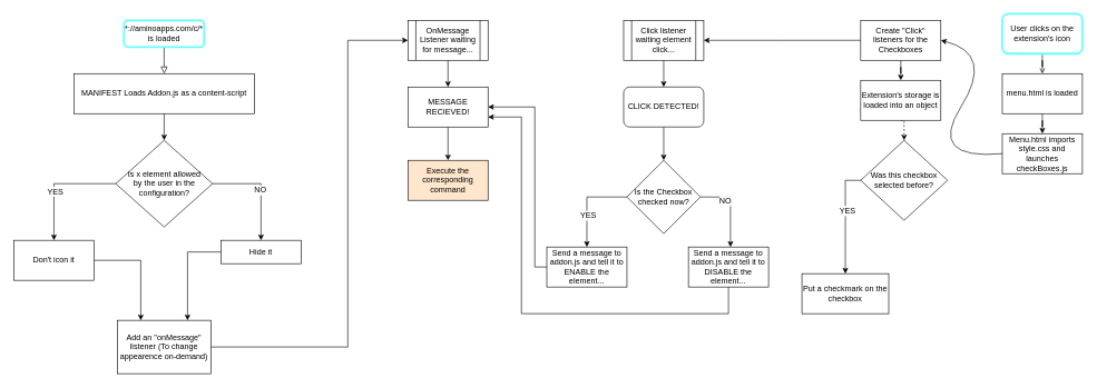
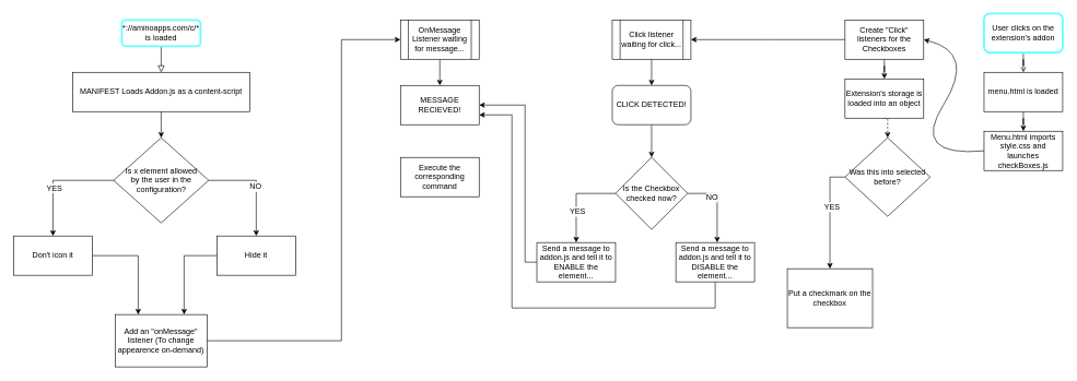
  <mxCell id="0" />
  <mxCell id="1" parent="0" />
  <mxCell id="2" value="" style="rounded=0;html=1;jettySize=auto;orthogonalLoop=1;fontSize=11;endArrow=block;endFill=0;endSize=8;strokeWidth=1;shadow=0;labelBackgroundColor=none;edgeStyle=orthogonalEdgeStyle;" parent="1" source="3" edge="1"><mxGeometry relative="1" as="geometry"><mxPoint x="245" y="110" as="targetPoint" /></mxGeometry></mxCell>
  <mxCell id="3" value="&lt;div&gt;*://aminoapps.com/c/* is loaded&lt;/div&gt;" style="rounded=1;whiteSpace=wrap;html=1;fontSize=12;glass=0;strokeWidth=3;shadow=0;fillColor=none;strokeColor=#66FFFF;" parent="1" vertex="1"><mxGeometry x="185" width="120" height="40" as="geometry" y="30" /></mxCell>
  <mxCell id="4" value="&lt;div&gt;MANIFEST Loads Addon.js as a content-script&lt;/div&gt;" style="rounded=0;whiteSpace=wrap;html=1;" vertex="1" parent="1"><mxGeometry x="110" y="110" width="270" height="60" as="geometry" /></mxCell>
  <mxCell id="5" style="edgeStyle=orthogonalEdgeStyle;rounded=0;orthogonalLoop=1;jettySize=auto;html=1;exitX=1;exitY=0.5;exitDx=0;exitDy=0;entryX=0.5;entryY=0;entryDx=0;entryDy=0;" edge="1" parent="1" source="9" target="14"><mxGeometry relative="1" as="geometry" /></mxCell>
  <mxCell id="6" value="&lt;div&gt;NO&lt;/div&gt;" style="text;html=1;align=center;verticalAlign=middle;resizable=0;points=[];labelBackgroundColor=#ffffff;" vertex="1" connectable="0" parent="5"><mxGeometry x="-0.117" y="-9" relative="1" as="geometry"><mxPoint x="1" as="offset" /></mxGeometry></mxCell>
  <mxCell id="7" style="edgeStyle=orthogonalEdgeStyle;rounded=0;orthogonalLoop=1;jettySize=auto;html=1;exitX=0;exitY=0.5;exitDx=0;exitDy=0;entryX=0.5;entryY=0;entryDx=0;entryDy=0;" edge="1" parent="1" source="9" target="12"><mxGeometry relative="1" as="geometry" /></mxCell>
  <mxCell id="8" value="YES" style="text;html=1;align=center;verticalAlign=middle;resizable=0;points=[];labelBackgroundColor=#ffffff;" vertex="1" connectable="0" parent="7"><mxGeometry x="0.031" y="11" relative="1" as="geometry"><mxPoint x="1" as="offset" /></mxGeometry></mxCell>
  <mxCell id="9" value="&lt;div&gt;Is x element allowed&lt;/div&gt;&lt;div&gt; by the user in the configuration?&lt;/div&gt;" style="rhombus;whiteSpace=wrap;html=1;" vertex="1" parent="1"><mxGeometry x="172.5" y="210" width="145" height="130" as="geometry" /></mxCell>
  <mxCell id="10" value="" style="endArrow=classic;html=1;entryX=0.5;entryY=0;entryDx=0;entryDy=0;exitX=0.5;exitY=1;exitDx=0;exitDy=0;" edge="1" parent="1" source="4" target="9"><mxGeometry width="50" height="50" relative="1" as="geometry"><mxPoint x="210" y="220" as="sourcePoint" /><mxPoint x="260" y="170" as="targetPoint" /></mxGeometry></mxCell>
  <mxCell id="11" style="edgeStyle=orthogonalEdgeStyle;rounded=0;orthogonalLoop=1;jettySize=auto;html=1;exitX=1;exitY=0.5;exitDx=0;exitDy=0;entryX=0.25;entryY=0;entryDx=0;entryDy=0;" edge="1" parent="1" source="12" target="16"><mxGeometry relative="1" as="geometry"><mxPoint x="240" y="480" as="targetPoint" /></mxGeometry></mxCell>
  <mxCell id="12" value="&lt;div&gt;Don't icon it&lt;/div&gt;" style="rounded=0;whiteSpace=wrap;html=1;" vertex="1" parent="1"><mxGeometry x="20" y="360" width="120" height="60" as="geometry" /></mxCell>
  <mxCell id="13" style="edgeStyle=orthogonalEdgeStyle;rounded=0;orthogonalLoop=1;jettySize=auto;html=1;exitX=0;exitY=0.5;exitDx=0;exitDy=0;entryX=0.75;entryY=0;entryDx=0;entryDy=0;" edge="1" parent="1" source="14" target="16"><mxGeometry relative="1" as="geometry" /></mxCell>
- <mxCell id="14" value="&lt;div&gt;Hide it&lt;/div&gt;" style="rounded=0;whiteSpace=wrap;html=1;" vertex="1" parent="1"><mxGeometry x="330" y="360" width="120" height="35" as="geometry" /></mxCell>
+ <mxCell id="14" value="&lt;div&gt;Hide it&lt;/div&gt;" style="rounded=0;whiteSpace=wrap;html=1;" vertex="1" parent="1"><mxGeometry x="330" y="360" width="120" height="60" as="geometry" /></mxCell>
  <mxCell id="15" style="edgeStyle=orthogonalEdgeStyle;rounded=0;orthogonalLoop=1;jettySize=auto;html=1;exitX=1;exitY=0.5;exitDx=0;exitDy=0;entryX=0;entryY=0.5;entryDx=0;entryDy=0;" edge="1" parent="1" source="16" target="35"><mxGeometry relative="1" as="geometry"><Array as="points"><mxPoint x="520" y="520" /><mxPoint x="520" y="60" /></Array></mxGeometry></mxCell>
  <mxCell id="16" value="&lt;div&gt;Add an &quot;onMessage&quot; listener (To change appearence on-demand)&lt;br&gt;&lt;/div&gt;" style="rounded=0;whiteSpace=wrap;html=1;" vertex="1" parent="1"><mxGeometry x="175" y="480" width="140" height="80" as="geometry" /></mxCell>
  <mxCell id="17" style="edgeStyle=orthogonalEdgeStyle;rounded=0;orthogonalLoop=1;jettySize=auto;html=1;exitX=0.5;exitY=1;exitDx=0;exitDy=0;endArrow=open;" edge="1" parent="1" source="18" target="20"><mxGeometry relative="1" as="geometry"><mxPoint x="1560" y="120" as="targetPoint" /></mxGeometry></mxCell>
- <mxCell id="18" value="&lt;div&gt;User clicks on the extension's icon&lt;/div&gt;" style="rounded=1;whiteSpace=wrap;html=1;strokeColor=#66FFFF;strokeWidth=3;" vertex="1" parent="1"><mxGeometry x="1500" y="20" width="120" height="60" as="geometry" /></mxCell>
+ <mxCell id="18" value="&lt;div&gt;User clicks on the extension's addon&lt;/div&gt;" style="rounded=1;whiteSpace=wrap;html=1;strokeColor=#66FFFF;strokeWidth=3;" vertex="1" parent="1"><mxGeometry x="1500" y="20" width="120" height="60" as="geometry" /></mxCell>
  <mxCell id="19" style="edgeStyle=orthogonalEdgeStyle;rounded=0;orthogonalLoop=1;jettySize=auto;html=1;exitX=0.5;exitY=1;exitDx=0;exitDy=0;" edge="1" parent="1" source="20" target="21"><mxGeometry relative="1" as="geometry"><mxPoint x="1560" y="190" as="targetPoint" /></mxGeometry></mxCell>
  <mxCell id="20" value="menu.html is loaded" style="rounded=0;whiteSpace=wrap;html=1;" vertex="1" parent="1"><mxGeometry x="1500" y="110" width="120" height="60" as="geometry" /></mxCell>
  <mxCell id="21" value="&lt;div&gt;Menu.html imports style.css and launches checkBoxes.js&lt;/div&gt;" style="rounded=0;whiteSpace=wrap;html=1;" vertex="1" parent="1"><mxGeometry x="1500" y="200" width="120" height="60" as="geometry" /></mxCell>
  <mxCell id="22" value="" style="curved=1;endArrow=classic;html=1;exitX=0;exitY=0.5;exitDx=0;exitDy=0;" edge="1" parent="1" source="21"><mxGeometry width="50" height="50" relative="1" as="geometry"><mxPoint x="1538" y="240" as="sourcePoint" /><mxPoint x="1408" y="60" as="targetPoint" /><Array as="points"><mxPoint x="1388" y="240" /><mxPoint x="1488" y="80" /></Array></mxGeometry></mxCell>
  <mxCell id="23" style="edgeStyle=orthogonalEdgeStyle;rounded=0;orthogonalLoop=1;jettySize=auto;html=1;exitX=0.5;exitY=1;exitDx=0;exitDy=0;" edge="1" parent="1" source="25" target="27"><mxGeometry relative="1" as="geometry"><mxPoint x="1348" y="120" as="targetPoint" /></mxGeometry></mxCell>
  <mxCell id="24" style="edgeStyle=orthogonalEdgeStyle;rounded=0;orthogonalLoop=1;jettySize=auto;html=1;exitX=0;exitY=0.5;exitDx=0;exitDy=0;" edge="1" parent="1" source="25"><mxGeometry relative="1" as="geometry"><mxPoint x="1053" y="60" as="targetPoint" /></mxGeometry></mxCell>
  <mxCell id="25" value="&lt;div&gt;Create &quot;Click&quot; listeners for the Checkboxes&lt;/div&gt;" style="rounded=0;whiteSpace=wrap;html=1;" vertex="1" parent="1"><mxGeometry x="1288" width="120" height="60" as="geometry" y="30" /></mxCell>
  <mxCell id="26" style="edgeStyle=orthogonalEdgeStyle;rounded=0;orthogonalLoop=1;jettySize=auto;html=1;exitX=0.5;exitY=1;exitDx=0;exitDy=0;entryX=0.5;entryY=0;entryDx=0;entryDy=0;dashed=1;" edge="1" parent="1" source="27" target="30"><mxGeometry relative="1" as="geometry"><mxPoint x="1370" y="200" as="targetPoint" /></mxGeometry></mxCell>
  <mxCell id="27" value="Extension's storage is loaded into an object" style="rounded=0;whiteSpace=wrap;html=1;" vertex="1" parent="1"><mxGeometry x="1288" y="120" width="120" height="60" as="geometry" /></mxCell>
  <mxCell id="28" style="edgeStyle=orthogonalEdgeStyle;rounded=0;orthogonalLoop=1;jettySize=auto;html=1;exitX=0;exitY=0.5;exitDx=0;exitDy=0;entryX=0.5;entryY=0;entryDx=0;entryDy=0;" edge="1" parent="1" source="30" target="31"><mxGeometry relative="1" as="geometry"><mxPoint x="1280" y="380" as="targetPoint" /></mxGeometry></mxCell>
  <mxCell id="29" value="&lt;div&gt;YES&lt;/div&gt;" style="text;html=1;align=center;verticalAlign=middle;resizable=0;points=[];labelBackgroundColor=#ffffff;" vertex="1" connectable="0" parent="28"><mxGeometry x="-0.164" y="2" relative="1" as="geometry"><mxPoint as="offset" /></mxGeometry></mxCell>
- <mxCell id="30" value="Was this checkbox selected before?" style="rhombus;whiteSpace=wrap;html=1;" vertex="1" parent="1"><mxGeometry x="1288" y="210" width="130" height="120" as="geometry" /></mxCell>
- <mxCell id="31" value="&lt;div&gt;Put a checkmark on the checkbox&lt;/div&gt;" style="rounded=0;whiteSpace=wrap;html=1;" vertex="1" parent="1"><mxGeometry x="1200" y="410" width="130" height="60" as="geometry" /></mxCell>
+ <mxCell id="30" value="Was this into selected before?" style="rhombus;whiteSpace=wrap;html=1;" vertex="1" parent="1"><mxGeometry x="1288" y="210" width="130" height="120" as="geometry" /></mxCell>
+ <mxCell id="31" value="&lt;div&gt;Put a checkmark on the checkbox&lt;/div&gt;" style="rounded=0;whiteSpace=wrap;html=1;" vertex="1" parent="1"><mxGeometry x="1200" y="410" width="130" height="90" as="geometry" /></mxCell>
  <mxCell id="32" style="edgeStyle=orthogonalEdgeStyle;rounded=0;orthogonalLoop=1;jettySize=auto;html=1;exitX=0.5;exitY=1;exitDx=0;exitDy=0;" edge="1" parent="1" source="33"><mxGeometry relative="1" as="geometry"><mxPoint x="993" y="130" as="targetPoint" /></mxGeometry></mxCell>
- <mxCell id="33" value="&lt;div&gt;Click listener waiting element click...&lt;/div&gt;" style="shape=process;whiteSpace=wrap;html=1;backgroundOutline=1;" vertex="1" parent="1"><mxGeometry x="933" width="120" height="60" as="geometry" y="30" /></mxCell>
+ <mxCell id="33" value="&lt;div&gt;Click listener waiting for click...&lt;/div&gt;" style="shape=process;whiteSpace=wrap;html=1;backgroundOutline=1;" vertex="1" parent="1"><mxGeometry x="933" width="120" height="60" as="geometry" y="30" /></mxCell>
  <mxCell id="34" style="edgeStyle=orthogonalEdgeStyle;rounded=0;orthogonalLoop=1;jettySize=auto;html=1;exitX=0.5;exitY=1;exitDx=0;exitDy=0;entryX=0.5;entryY=0;entryDx=0;entryDy=0;" edge="1" parent="1" source="35" target="48"><mxGeometry relative="1" as="geometry" /></mxCell>
  <mxCell id="35" value="&lt;div&gt;OnMessage Listener waiting for message...&lt;/div&gt;" style="shape=process;whiteSpace=wrap;html=1;backgroundOutline=1;" vertex="1" parent="1"><mxGeometry x="610" width="120" height="60" as="geometry" y="30" /></mxCell>
  <mxCell id="36" style="edgeStyle=orthogonalEdgeStyle;rounded=0;orthogonalLoop=1;jettySize=auto;html=1;exitX=0.5;exitY=1;exitDx=0;exitDy=0;" edge="1" parent="1" source="37"><mxGeometry relative="1" as="geometry"><mxPoint x="993" y="240" as="targetPoint" /></mxGeometry></mxCell>
  <mxCell id="37" value="CLICK DETECTED!" style="rounded=1;whiteSpace=wrap;html=1;" vertex="1" parent="1"><mxGeometry x="933" y="130" width="120" height="60" as="geometry" /></mxCell>
  <mxCell id="38" style="edgeStyle=orthogonalEdgeStyle;rounded=0;orthogonalLoop=1;jettySize=auto;html=1;exitX=0;exitY=0.5;exitDx=0;exitDy=0;" edge="1" parent="1" source="42" target="44"><mxGeometry relative="1" as="geometry"><mxPoint x="780" y="295" as="targetPoint" /></mxGeometry></mxCell>
  <mxCell id="39" value="&lt;div&gt;YES&lt;/div&gt;" style="text;html=1;align=center;verticalAlign=middle;resizable=0;points=[];labelBackgroundColor=#ffffff;" vertex="1" connectable="0" parent="38"><mxGeometry x="-0.126" y="27" relative="1" as="geometry"><mxPoint as="offset" /></mxGeometry></mxCell>
  <mxCell id="40" style="edgeStyle=orthogonalEdgeStyle;rounded=0;orthogonalLoop=1;jettySize=auto;html=1;exitX=1;exitY=0.5;exitDx=0;exitDy=0;" edge="1" parent="1" source="42" target="46"><mxGeometry relative="1" as="geometry"><mxPoint x="1093" y="295" as="targetPoint" /><Array as="points"><mxPoint x="1093" y="295" /></Array></mxGeometry></mxCell>
  <mxCell id="41" value="NO" style="text;html=1;align=center;verticalAlign=middle;resizable=0;points=[];labelBackgroundColor=#ffffff;" vertex="1" connectable="0" parent="40"><mxGeometry x="-0.4" y="-5" relative="1" as="geometry"><mxPoint as="offset" /></mxGeometry></mxCell>
  <mxCell id="42" value="Is the Checkbox checked now?" style="rhombus;whiteSpace=wrap;html=1;" vertex="1" parent="1"><mxGeometry x="938" y="240" width="110" height="110" as="geometry" /></mxCell>
  <mxCell id="43" style="edgeStyle=orthogonalEdgeStyle;rounded=0;orthogonalLoop=1;jettySize=auto;html=1;exitX=0;exitY=0.5;exitDx=0;exitDy=0;entryX=1;entryY=0.5;entryDx=0;entryDy=0;" edge="1" parent="1" source="44" target="48"><mxGeometry relative="1" as="geometry"><Array as="points"><mxPoint x="800" y="400" /><mxPoint x="800" y="160" /></Array></mxGeometry></mxCell>
  <mxCell id="44" value="Send a message to addon.js and tell it to ENABLE the element..." style="rounded=0;whiteSpace=wrap;html=1;" vertex="1" parent="1"><mxGeometry x="818" y="370" width="120" height="60" as="geometry" /></mxCell>
  <mxCell id="45" style="edgeStyle=orthogonalEdgeStyle;rounded=0;orthogonalLoop=1;jettySize=auto;html=1;exitX=0.5;exitY=1;exitDx=0;exitDy=0;entryX=1;entryY=0.75;entryDx=0;entryDy=0;" edge="1" parent="1" source="46" target="48"><mxGeometry relative="1" as="geometry"><Array as="points"><mxPoint x="1090" y="470" /><mxPoint x="780" y="470" /><mxPoint x="780" y="175" /></Array></mxGeometry></mxCell>
  <mxCell id="46" value="&lt;div&gt;Send a message to addon.js and tell it to DISABLE the element...&lt;/div&gt;" style="rounded=0;whiteSpace=wrap;html=1;" vertex="1" parent="1"><mxGeometry x="1030" y="370" width="120" height="60" as="geometry" /></mxCell>
- <mxCell id="47" style="edgeStyle=orthogonalEdgeStyle;rounded=0;orthogonalLoop=1;jettySize=auto;html=1;exitX=0.5;exitY=1;exitDx=0;exitDy=0;entryX=0.5;entryY=0;entryDx=0;entryDy=0;" edge="1" parent="1" source="48" target="49"><mxGeometry relative="1" as="geometry" /></mxCell>
  <mxCell id="48" value="MESSAGE RECIEVED!" style="rounded=0;whiteSpace=wrap;html=1;" vertex="1" parent="1"><mxGeometry x="610" y="130" width="120" height="60" as="geometry" /></mxCell>
- <mxCell id="49" value="Execute the corresponding command" style="rounded=0;whiteSpace=wrap;html=1;fillColor=#ffe6cc;" vertex="1" parent="1"><mxGeometry x="610" y="240" width="120" height="60" as="geometry" /></mxCell>
+ <mxCell id="49" value="Execute the corresponding command" style="rounded=0;whiteSpace=wrap;html=1;" vertex="1" parent="1"><mxGeometry x="610" y="240" width="120" height="60" as="geometry" /></mxCell>
